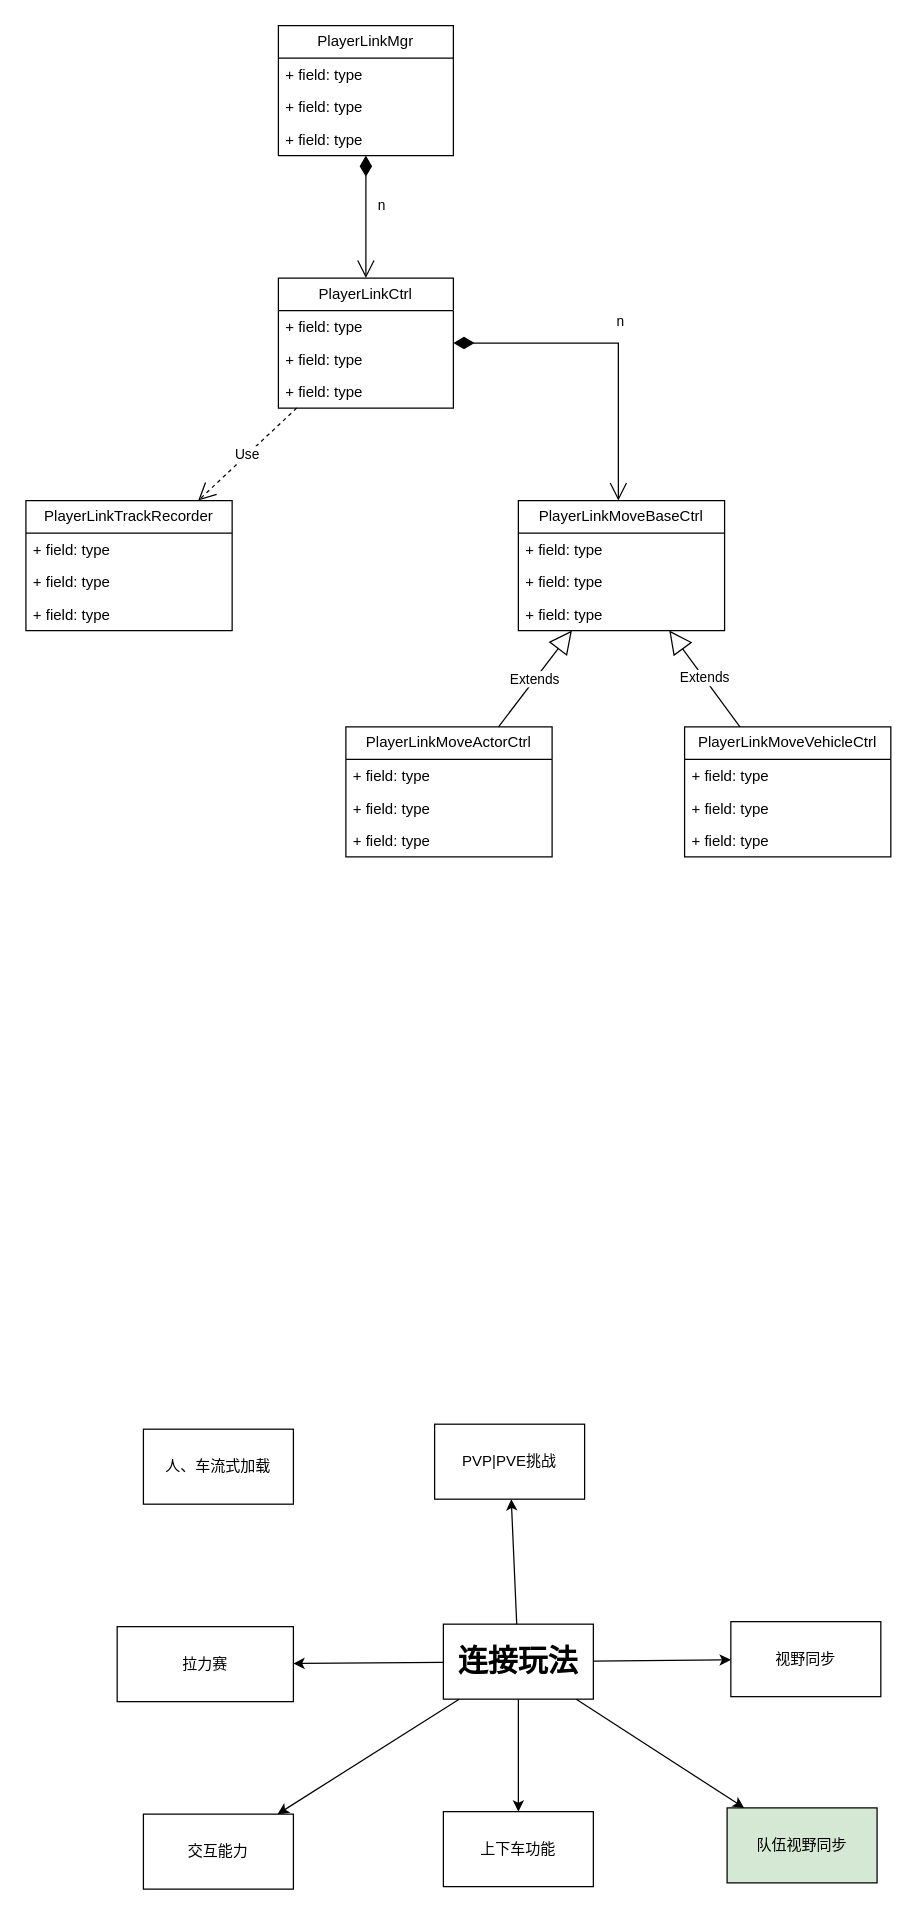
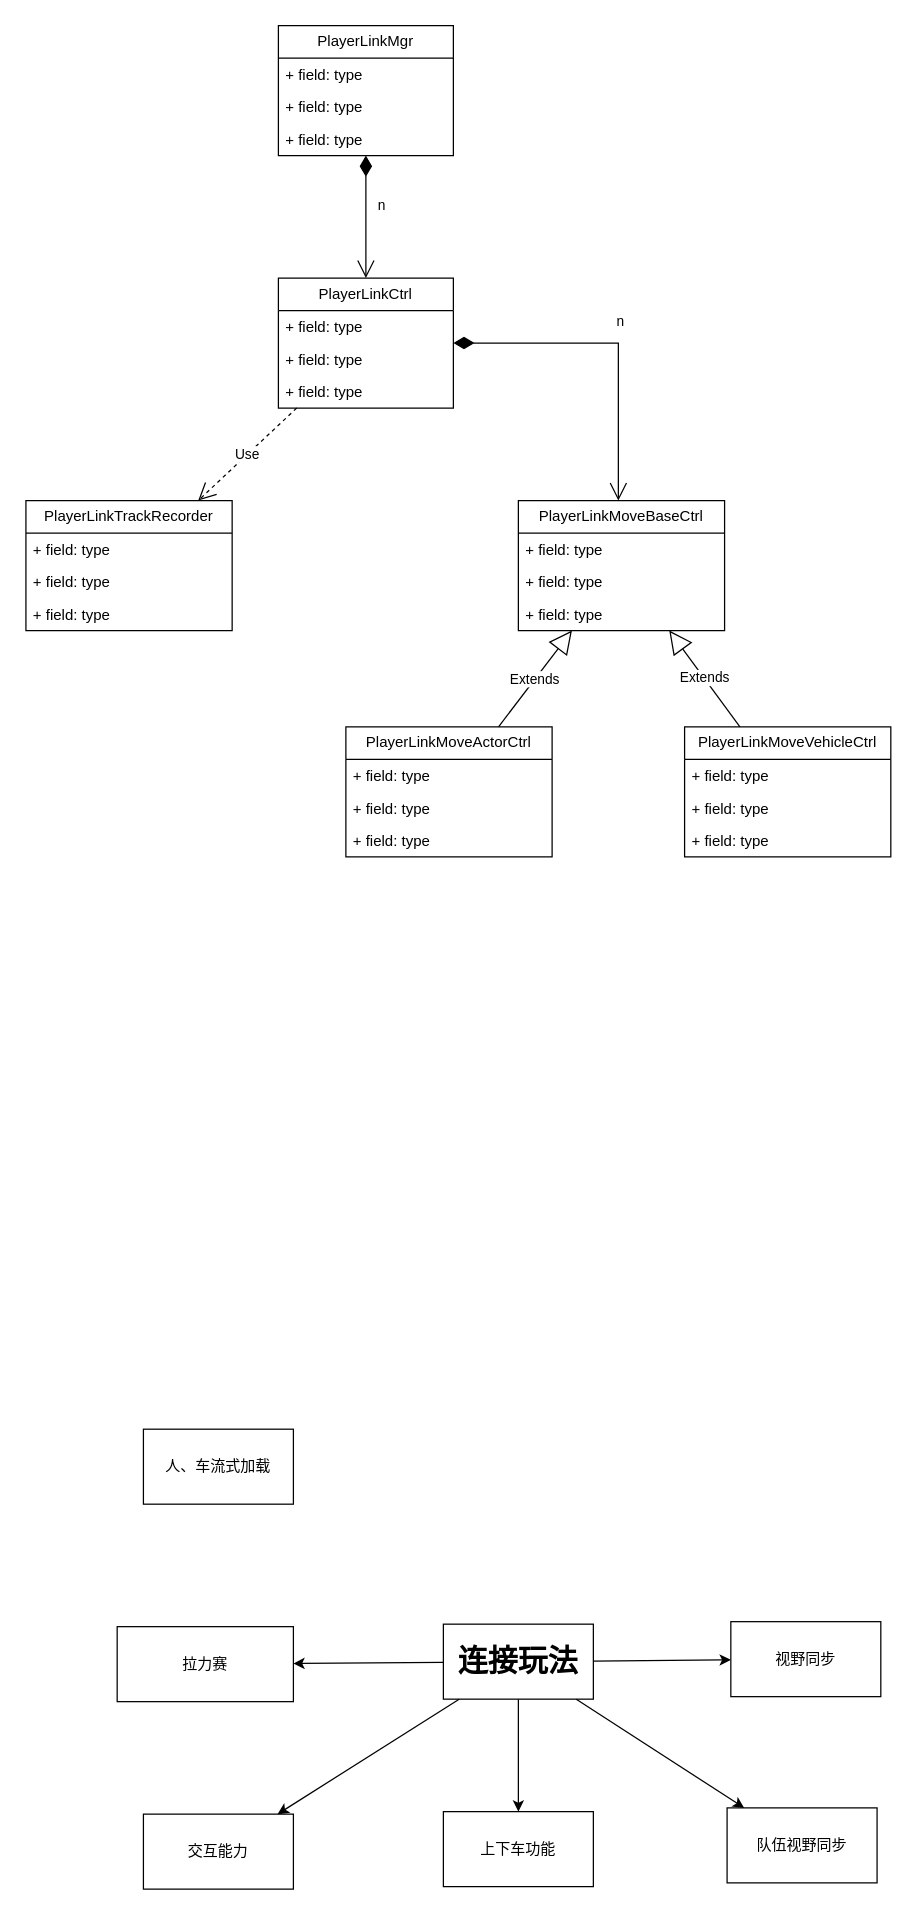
  <mxCell id="0" />
  <mxCell id="1" parent="0" />
  <mxCell id="2" value="PlayerLinkMgr" style="swimlane;fontStyle=0;childLayout=stackLayout;horizontal=1;startSize=26;fillColor=none;horizontalStack=0;resizeParent=1;resizeParentMax=0;resizeLast=0;collapsible=1;marginBottom=0;whiteSpace=wrap;html=1;" parent="1" vertex="1"><mxGeometry x="222" y="20" width="140" height="104" as="geometry" /></mxCell>
  <mxCell id="3" value="+ field: type" style="text;strokeColor=none;fillColor=none;align=left;verticalAlign=top;spacingLeft=4;spacingRight=4;overflow=hidden;rotatable=0;points=[[0,0.5],[1,0.5]];portConstraint=eastwest;whiteSpace=wrap;html=1;" parent="2" vertex="1"><mxGeometry y="26" width="140" height="26" as="geometry" /></mxCell>
  <mxCell id="4" value="+ field: type" style="text;strokeColor=none;fillColor=none;align=left;verticalAlign=top;spacingLeft=4;spacingRight=4;overflow=hidden;rotatable=0;points=[[0,0.5],[1,0.5]];portConstraint=eastwest;whiteSpace=wrap;html=1;" parent="2" vertex="1"><mxGeometry y="52" width="140" height="26" as="geometry" /></mxCell>
  <mxCell id="5" value="+ field: type" style="text;strokeColor=none;fillColor=none;align=left;verticalAlign=top;spacingLeft=4;spacingRight=4;overflow=hidden;rotatable=0;points=[[0,0.5],[1,0.5]];portConstraint=eastwest;whiteSpace=wrap;html=1;" parent="2" vertex="1"><mxGeometry y="78" width="140" height="26" as="geometry" /></mxCell>
  <mxCell id="6" value="PlayerLinkCtrl" style="swimlane;fontStyle=0;childLayout=stackLayout;horizontal=1;startSize=26;fillColor=none;horizontalStack=0;resizeParent=1;resizeParentMax=0;resizeLast=0;collapsible=1;marginBottom=0;whiteSpace=wrap;html=1;" parent="1" vertex="1"><mxGeometry x="222" y="222" width="140" height="104" as="geometry" /></mxCell>
  <mxCell id="7" value="+ field: type" style="text;strokeColor=none;fillColor=none;align=left;verticalAlign=top;spacingLeft=4;spacingRight=4;overflow=hidden;rotatable=0;points=[[0,0.5],[1,0.5]];portConstraint=eastwest;whiteSpace=wrap;html=1;" parent="6" vertex="1"><mxGeometry y="26" width="140" height="26" as="geometry" /></mxCell>
  <mxCell id="8" value="+ field: type" style="text;strokeColor=none;fillColor=none;align=left;verticalAlign=top;spacingLeft=4;spacingRight=4;overflow=hidden;rotatable=0;points=[[0,0.5],[1,0.5]];portConstraint=eastwest;whiteSpace=wrap;html=1;" parent="6" vertex="1"><mxGeometry y="52" width="140" height="26" as="geometry" /></mxCell>
  <mxCell id="9" value="+ field: type" style="text;strokeColor=none;fillColor=none;align=left;verticalAlign=top;spacingLeft=4;spacingRight=4;overflow=hidden;rotatable=0;points=[[0,0.5],[1,0.5]];portConstraint=eastwest;whiteSpace=wrap;html=1;" parent="6" vertex="1"><mxGeometry y="78" width="140" height="26" as="geometry" /></mxCell>
  <mxCell id="10" value="PlayerLinkTrackRecorder" style="swimlane;fontStyle=0;childLayout=stackLayout;horizontal=1;startSize=26;fillColor=none;horizontalStack=0;resizeParent=1;resizeParentMax=0;resizeLast=0;collapsible=1;marginBottom=0;whiteSpace=wrap;html=1;" parent="1" vertex="1"><mxGeometry x="20" y="400" width="165" height="104" as="geometry" /></mxCell>
  <mxCell id="11" value="+ field: type" style="text;strokeColor=none;fillColor=none;align=left;verticalAlign=top;spacingLeft=4;spacingRight=4;overflow=hidden;rotatable=0;points=[[0,0.5],[1,0.5]];portConstraint=eastwest;whiteSpace=wrap;html=1;" parent="10" vertex="1"><mxGeometry y="26" width="165" height="26" as="geometry" /></mxCell>
  <mxCell id="12" value="+ field: type" style="text;strokeColor=none;fillColor=none;align=left;verticalAlign=top;spacingLeft=4;spacingRight=4;overflow=hidden;rotatable=0;points=[[0,0.5],[1,0.5]];portConstraint=eastwest;whiteSpace=wrap;html=1;" parent="10" vertex="1"><mxGeometry y="52" width="165" height="26" as="geometry" /></mxCell>
  <mxCell id="13" value="+ field: type" style="text;strokeColor=none;fillColor=none;align=left;verticalAlign=top;spacingLeft=4;spacingRight=4;overflow=hidden;rotatable=0;points=[[0,0.5],[1,0.5]];portConstraint=eastwest;whiteSpace=wrap;html=1;" parent="10" vertex="1"><mxGeometry y="78" width="165" height="26" as="geometry" /></mxCell>
  <mxCell id="14" value="PlayerLinkMoveBaseCtrl" style="swimlane;fontStyle=0;childLayout=stackLayout;horizontal=1;startSize=26;fillColor=none;horizontalStack=0;resizeParent=1;resizeParentMax=0;resizeLast=0;collapsible=1;marginBottom=0;whiteSpace=wrap;html=1;" parent="1" vertex="1"><mxGeometry x="414" y="400" width="165" height="104" as="geometry" /></mxCell>
  <mxCell id="15" value="+ field: type" style="text;strokeColor=none;fillColor=none;align=left;verticalAlign=top;spacingLeft=4;spacingRight=4;overflow=hidden;rotatable=0;points=[[0,0.5],[1,0.5]];portConstraint=eastwest;whiteSpace=wrap;html=1;" parent="14" vertex="1"><mxGeometry y="26" width="165" height="26" as="geometry" /></mxCell>
  <mxCell id="16" value="+ field: type" style="text;strokeColor=none;fillColor=none;align=left;verticalAlign=top;spacingLeft=4;spacingRight=4;overflow=hidden;rotatable=0;points=[[0,0.5],[1,0.5]];portConstraint=eastwest;whiteSpace=wrap;html=1;" parent="14" vertex="1"><mxGeometry y="52" width="165" height="26" as="geometry" /></mxCell>
  <mxCell id="17" value="+ field: type" style="text;strokeColor=none;fillColor=none;align=left;verticalAlign=top;spacingLeft=4;spacingRight=4;overflow=hidden;rotatable=0;points=[[0,0.5],[1,0.5]];portConstraint=eastwest;whiteSpace=wrap;html=1;" parent="14" vertex="1"><mxGeometry y="78" width="165" height="26" as="geometry" /></mxCell>
  <mxCell id="18" value="PlayerLinkMoveActorCtrl" style="swimlane;fontStyle=0;childLayout=stackLayout;horizontal=1;startSize=26;fillColor=none;horizontalStack=0;resizeParent=1;resizeParentMax=0;resizeLast=0;collapsible=1;marginBottom=0;whiteSpace=wrap;html=1;" parent="1" vertex="1"><mxGeometry x="276" y="581" width="165" height="104" as="geometry" /></mxCell>
  <mxCell id="19" value="+ field: type" style="text;strokeColor=none;fillColor=none;align=left;verticalAlign=top;spacingLeft=4;spacingRight=4;overflow=hidden;rotatable=0;points=[[0,0.5],[1,0.5]];portConstraint=eastwest;whiteSpace=wrap;html=1;" parent="18" vertex="1"><mxGeometry y="26" width="165" height="26" as="geometry" /></mxCell>
  <mxCell id="20" value="+ field: type" style="text;strokeColor=none;fillColor=none;align=left;verticalAlign=top;spacingLeft=4;spacingRight=4;overflow=hidden;rotatable=0;points=[[0,0.5],[1,0.5]];portConstraint=eastwest;whiteSpace=wrap;html=1;" parent="18" vertex="1"><mxGeometry y="52" width="165" height="26" as="geometry" /></mxCell>
  <mxCell id="21" value="+ field: type" style="text;strokeColor=none;fillColor=none;align=left;verticalAlign=top;spacingLeft=4;spacingRight=4;overflow=hidden;rotatable=0;points=[[0,0.5],[1,0.5]];portConstraint=eastwest;whiteSpace=wrap;html=1;" parent="18" vertex="1"><mxGeometry y="78" width="165" height="26" as="geometry" /></mxCell>
  <mxCell id="22" value="PlayerLinkMoveVehicleCtrl" style="swimlane;fontStyle=0;childLayout=stackLayout;horizontal=1;startSize=26;fillColor=none;horizontalStack=0;resizeParent=1;resizeParentMax=0;resizeLast=0;collapsible=1;marginBottom=0;whiteSpace=wrap;html=1;" parent="1" vertex="1"><mxGeometry x="547" y="581" width="165" height="104" as="geometry" /></mxCell>
  <mxCell id="23" value="+ field: type" style="text;strokeColor=none;fillColor=none;align=left;verticalAlign=top;spacingLeft=4;spacingRight=4;overflow=hidden;rotatable=0;points=[[0,0.5],[1,0.5]];portConstraint=eastwest;whiteSpace=wrap;html=1;" parent="22" vertex="1"><mxGeometry y="26" width="165" height="26" as="geometry" /></mxCell>
  <mxCell id="24" value="+ field: type" style="text;strokeColor=none;fillColor=none;align=left;verticalAlign=top;spacingLeft=4;spacingRight=4;overflow=hidden;rotatable=0;points=[[0,0.5],[1,0.5]];portConstraint=eastwest;whiteSpace=wrap;html=1;" parent="22" vertex="1"><mxGeometry y="52" width="165" height="26" as="geometry" /></mxCell>
  <mxCell id="25" value="+ field: type" style="text;strokeColor=none;fillColor=none;align=left;verticalAlign=top;spacingLeft=4;spacingRight=4;overflow=hidden;rotatable=0;points=[[0,0.5],[1,0.5]];portConstraint=eastwest;whiteSpace=wrap;html=1;" parent="22" vertex="1"><mxGeometry y="78" width="165" height="26" as="geometry" /></mxCell>
  <mxCell id="26" value="n" style="endArrow=open;html=1;endSize=12;startArrow=diamondThin;startSize=14;startFill=1;edgeStyle=orthogonalEdgeStyle;align=left;verticalAlign=bottom;rounded=0;" parent="1" source="2" target="6" edge="1"><mxGeometry y="8" relative="1" as="geometry"><mxPoint x="205" y="209" as="sourcePoint" /><mxPoint x="365" y="209" as="targetPoint" /><mxPoint as="offset" /></mxGeometry></mxCell>
  <mxCell id="27" value="Use" style="endArrow=open;endSize=12;dashed=1;html=1;rounded=0;" parent="1" source="6" target="10" edge="1"><mxGeometry x="-0.001" width="160" relative="1" as="geometry"><mxPoint x="205" y="209" as="sourcePoint" /><mxPoint x="365" y="209" as="targetPoint" /><mxPoint as="offset" /></mxGeometry></mxCell>
  <mxCell id="28" value="n" style="endArrow=open;html=1;endSize=12;startArrow=diamondThin;startSize=14;startFill=1;edgeStyle=orthogonalEdgeStyle;align=left;verticalAlign=bottom;rounded=0;" parent="1" source="6" target="14" edge="1"><mxGeometry y="8" relative="1" as="geometry"><mxPoint x="302" y="134" as="sourcePoint" /><mxPoint x="302" y="232" as="targetPoint" /><mxPoint as="offset" /><Array as="points"><mxPoint x="494" y="274" /></Array></mxGeometry></mxCell>
  <mxCell id="29" value="Extends" style="endArrow=block;endSize=16;endFill=0;html=1;rounded=0;" parent="1" source="18" target="14" edge="1"><mxGeometry width="160" relative="1" as="geometry"><mxPoint x="205" y="209" as="sourcePoint" /><mxPoint x="365" y="209" as="targetPoint" /></mxGeometry></mxCell>
  <mxCell id="30" value="Extends" style="endArrow=block;endSize=16;endFill=0;html=1;rounded=0;" parent="1" source="22" target="14" edge="1"><mxGeometry width="160" relative="1" as="geometry"><mxPoint x="408" y="591" as="sourcePoint" /><mxPoint x="467" y="514" as="targetPoint" /></mxGeometry></mxCell>
  <mxCell id="31" value="&lt;font style=&quot;font-size: 24px;&quot;&gt;&lt;b&gt;连接玩法&lt;/b&gt;&lt;/font&gt;" style="rounded=0;whiteSpace=wrap;html=1;" vertex="1" parent="1"><mxGeometry x="354" y="1299" width="120" height="60" as="geometry" /></mxCell>
  <mxCell id="32" value="人、车流式加载" style="rounded=0;whiteSpace=wrap;html=1;" vertex="1" parent="1"><mxGeometry x="114" y="1143" width="120" height="60" as="geometry" /></mxCell>
- <mxCell id="33" value="PVP|PVE挑战" style="rounded=0;whiteSpace=wrap;html=1;" vertex="1" parent="1"><mxGeometry x="347" y="1139" width="120" height="60" as="geometry" /></mxCell>
  <mxCell id="34" value="视野同步" style="rounded=0;whiteSpace=wrap;html=1;" vertex="1" parent="1"><mxGeometry x="584" y="1297" width="120" height="60" as="geometry" /></mxCell>
- <mxCell id="35" value="队伍视野同步" style="rounded=0;whiteSpace=wrap;html=1;fillColor=#d5e8d4;" vertex="1" parent="1"><mxGeometry x="581" y="1446" width="120" height="60" as="geometry" /></mxCell>
+ <mxCell id="35" value="队伍视野同步" style="rounded=0;whiteSpace=wrap;html=1;" vertex="1" parent="1"><mxGeometry x="581" y="1446" width="120" height="60" as="geometry" /></mxCell>
  <mxCell id="36" value="上下车功能" style="rounded=0;whiteSpace=wrap;html=1;" vertex="1" parent="1"><mxGeometry x="354" y="1449" width="120" height="60" as="geometry" /></mxCell>
  <mxCell id="37" value="交互能力" style="rounded=0;whiteSpace=wrap;html=1;" vertex="1" parent="1"><mxGeometry x="114" y="1451" width="120" height="60" as="geometry" /></mxCell>
  <mxCell id="38" value="拉力赛" style="rounded=0;whiteSpace=wrap;html=1;" vertex="1" parent="1"><mxGeometry x="93" y="1301" width="141" height="60" as="geometry" /></mxCell>
- <mxCell id="39" value="" style="endArrow=classic;html=1;rounded=0;" edge="1" parent="1" source="31" target="33"><mxGeometry width="50" height="50" relative="1" as="geometry"><mxPoint x="378" y="1309" as="sourcePoint" /><mxPoint x="230" y="1213" as="targetPoint" /></mxGeometry></mxCell>
  <mxCell id="40" value="" style="endArrow=classic;html=1;rounded=0;" edge="1" parent="1" source="31" target="34"><mxGeometry width="50" height="50" relative="1" as="geometry"><mxPoint x="433" y="1319" as="sourcePoint" /><mxPoint x="428" y="1219" as="targetPoint" /></mxGeometry></mxCell>
  <mxCell id="41" value="" style="endArrow=classic;html=1;rounded=0;" edge="1" parent="1" source="31" target="35"><mxGeometry width="50" height="50" relative="1" as="geometry"><mxPoint x="443" y="1329" as="sourcePoint" /><mxPoint x="438" y="1229" as="targetPoint" /></mxGeometry></mxCell>
  <mxCell id="42" value="" style="endArrow=classic;html=1;rounded=0;" edge="1" parent="1" source="31" target="36"><mxGeometry width="50" height="50" relative="1" as="geometry"><mxPoint x="453" y="1339" as="sourcePoint" /><mxPoint x="448" y="1239" as="targetPoint" /></mxGeometry></mxCell>
  <mxCell id="43" value="" style="endArrow=classic;html=1;rounded=0;" edge="1" parent="1" source="31" target="37"><mxGeometry width="50" height="50" relative="1" as="geometry"><mxPoint x="463" y="1349" as="sourcePoint" /><mxPoint x="458" y="1249" as="targetPoint" /></mxGeometry></mxCell>
  <mxCell id="44" value="" style="endArrow=classic;html=1;rounded=0;" edge="1" parent="1" source="31" target="38"><mxGeometry width="50" height="50" relative="1" as="geometry"><mxPoint x="473" y="1359" as="sourcePoint" /><mxPoint x="468" y="1259" as="targetPoint" /></mxGeometry></mxCell>
